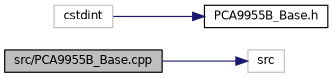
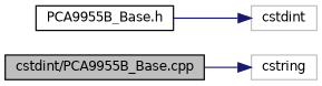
  digraph {
    rankdir=LR
    node [color=black fillcolor=white fontname=Helvetica fontsize=10 shape=record style=filled]
    edge [color=midnightblue fontname=Helvetica fontsize=10 labelfontname=Helvetica labelfontsize=10 style=solid]
-   n1 [fillcolor=grey75 fontcolor=black height=0.2 label="src/PCA9955B_Base.cpp" width=0.4]
-   n2 [color=grey75 height=0.2 label=src width=0.4]
+   n1 [fillcolor=grey75 fontcolor=black height=0.2 label="cstdint/PCA9955B_Base.cpp" width=0.4]
+   n2 [color=grey75 height=0.2 label=cstring width=0.4]
    n3 [height=0.2 label="PCA9955B_Base.h" width=0.4]
    n4 [color=grey75 height=0.2 label=cstdint width=0.4]
    n1 -> n2
-   n4 -> n3
+   n3 -> n4
  }
